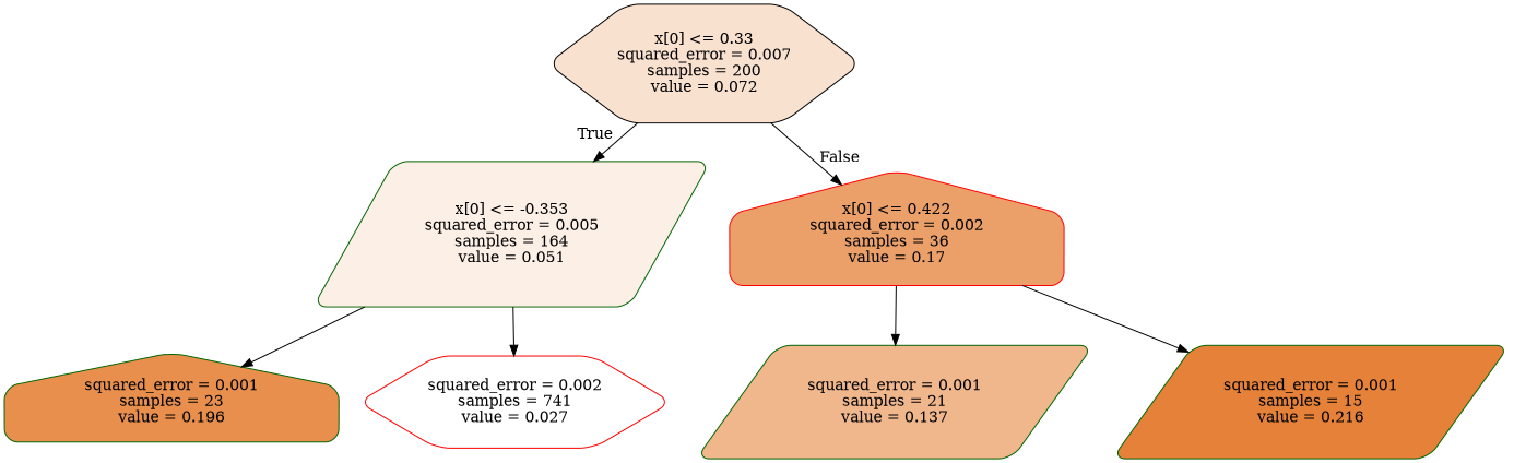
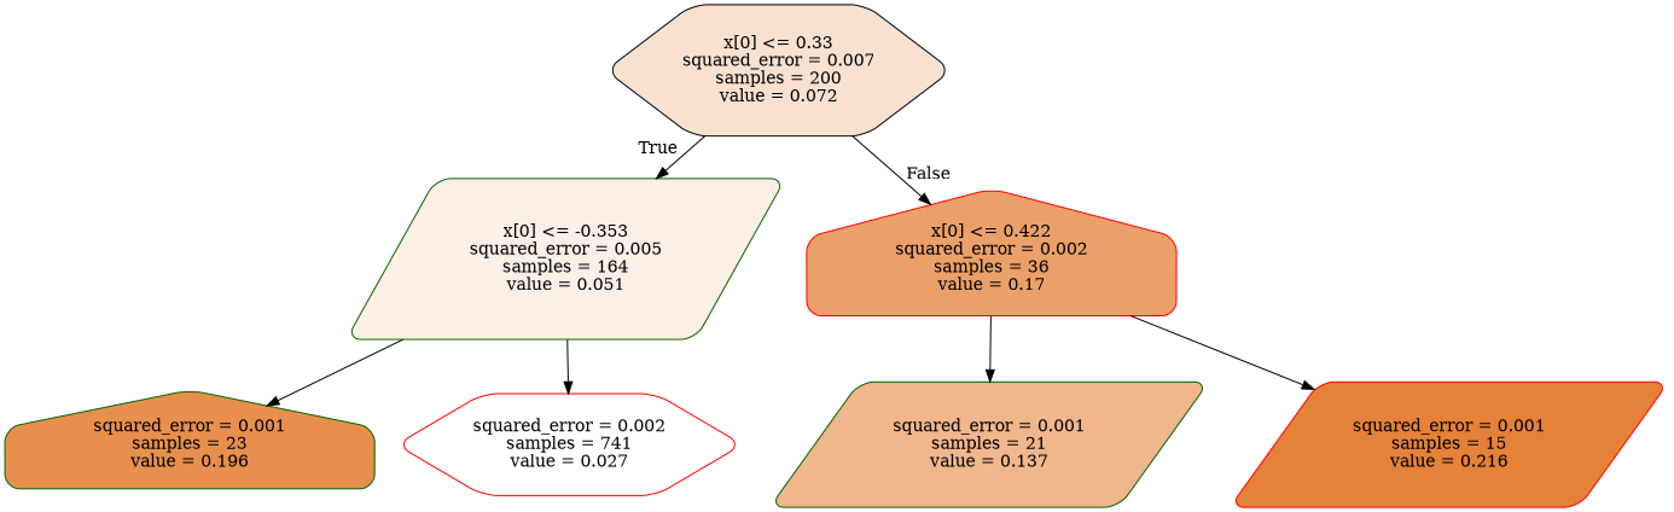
  digraph {
    fontname="DejaVu Serif"
    node [color=darkgreen fontname="DejaVu Serif" shape=parallelogram style="filled, rounded"]
    edge [fontname="DejaVu Serif"]
    n1 [color=black fillcolor="#f9e1d0" label="x[0] <= 0.33\nsquared_error = 0.007\nsamples = 200\nvalue = 0.072" shape=hexagon]
    n2 [fillcolor="#fcefe6" label="x[0] <= -0.353\nsquared_error = 0.005\nsamples = 164\nvalue = 0.051"]
    n3 [color=red fillcolor="#eba06a" label="x[0] <= 0.422\nsquared_error = 0.002\nsamples = 36\nvalue = 0.17" shape=house]
    n4 [fillcolor="#e88f4e" label="squared_error = 0.001\nsamples = 23\nvalue = 0.196" shape=house]
    n5 [color=red fillcolor="#ffffff" label="squared_error = 0.002\nsamples = 741\nvalue = 0.027" shape=hexagon]
    n6 [fillcolor="#f0b68c" label="squared_error = 0.001\nsamples = 21\nvalue = 0.137"]
-   n7 [fillcolor="#e58139" label="squared_error = 0.001\nsamples = 15\nvalue = 0.216"]
+   n7 [color=red fillcolor="#e58139" label="squared_error = 0.001\nsamples = 15\nvalue = 0.216"]
    n1 -> n2 [headlabel=True labelangle=45 labeldistance=2.5]
    n1 -> n3 [headlabel=False labelangle=-45 labeldistance=2.5]
    n2 -> n4
    n2 -> n5
    n3 -> n6
    n3 -> n7
  }
